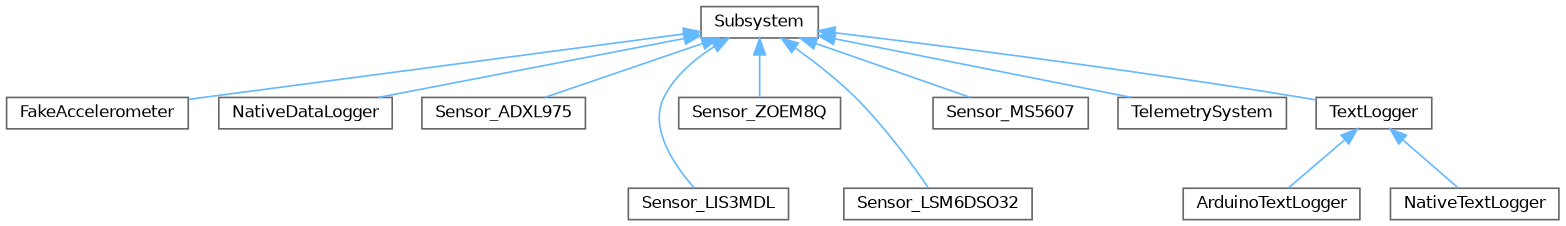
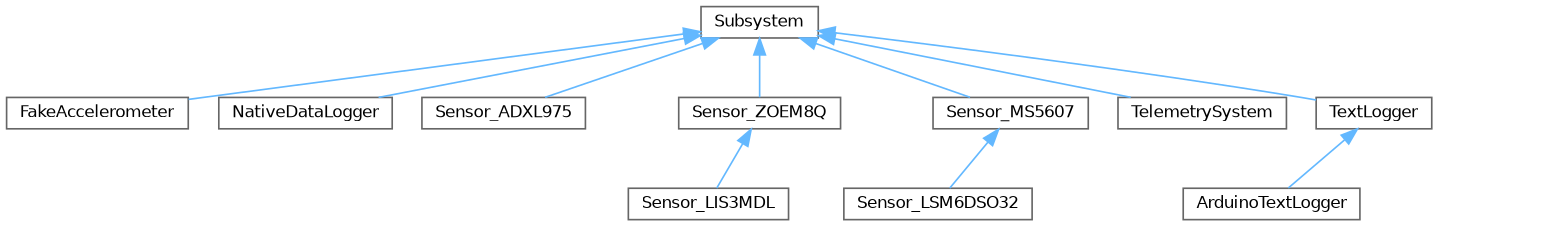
  digraph {
    rankdir=TB
    node [color=grey40 fillcolor=white fontname=Helvetica fontsize=10 shape=box style=filled]
    edge [color=steelblue1 dir=back fontname=Helvetica fontsize=10 labelfontname=Helvetica labelfontsize=10 style=solid]
    n1 [height=0.2 label=Subsystem width=0.4]
    n2 [height=0.2 label=FakeAccelerometer width=0.4]
    n3 [height=0.2 label=NativeDataLogger width=0.4]
    n4 [height=0.2 label=Sensor_ADXL975 width=0.4]
    n5 [height=0.2 label=Sensor_LIS3MDL width=0.4]
    n6 [height=0.2 label=Sensor_LSM6DSO32 width=0.4]
    n7 [height=0.2 label=Sensor_MS5607 width=0.4]
    n8 [height=0.2 label=Sensor_ZOEM8Q width=0.4]
    n9 [height=0.2 label=TelemetrySystem width=0.4]
    n10 [height=0.2 label=TextLogger width=0.4]
    n11 [height=0.2 label=ArduinoTextLogger width=0.4]
-   n12 [height=0.2 label=NativeTextLogger width=0.4]
    n1 -> n2
    n1 -> n3
    n1 -> n4
-   n1 -> n5
-   n1 -> n6
+   n8 -> n5
+   n7 -> n6
    n1 -> n7
    n1 -> n8
    n1 -> n9
    n1 -> n10
    n10 -> n11
-   n10 -> n12
  }
